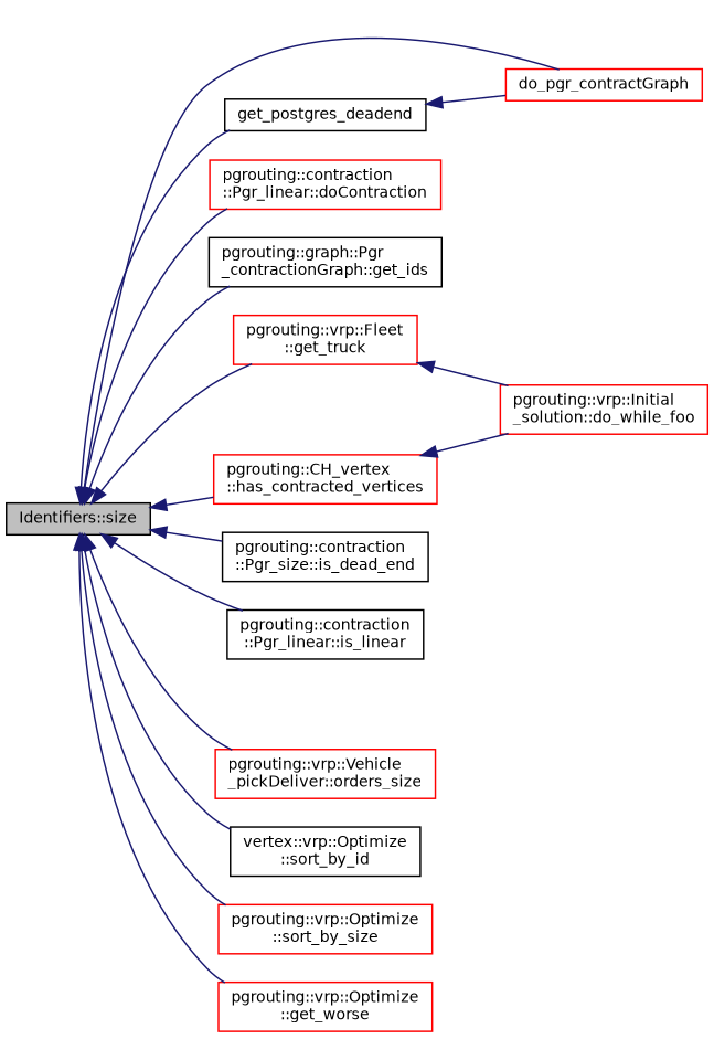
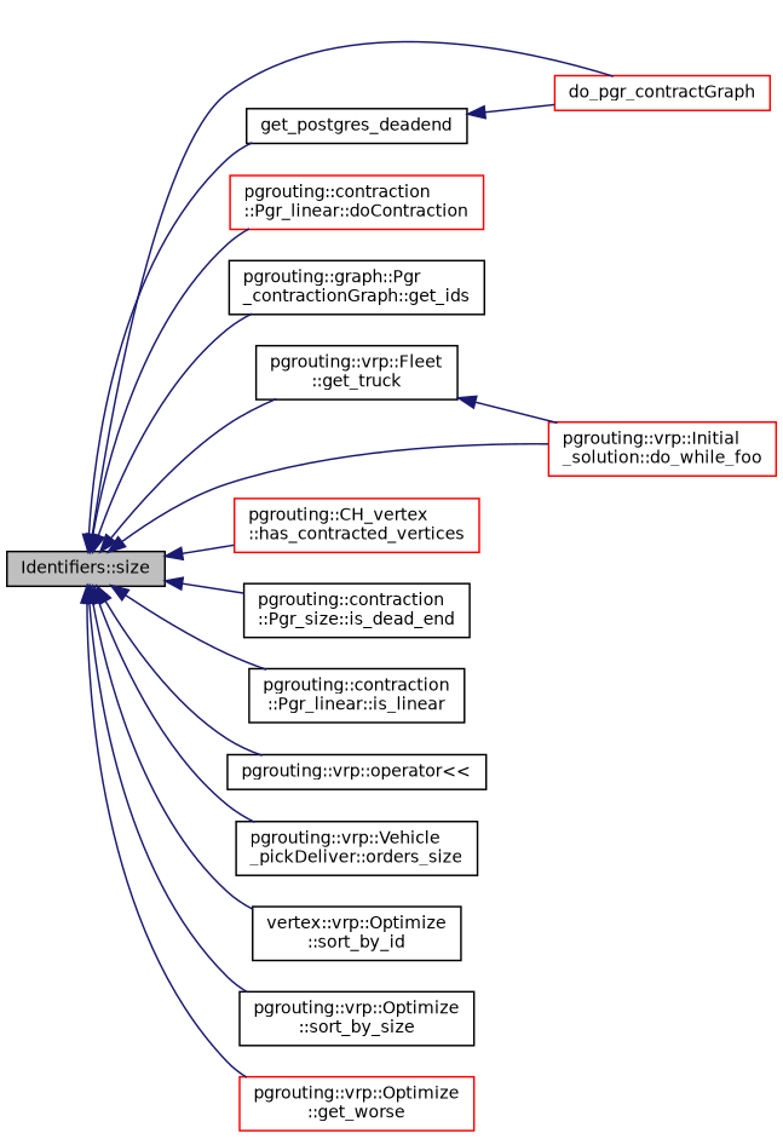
  digraph {
    rankdir=LR
    node [color=red fillcolor=white fontname=Helvetica fontsize=10 shape=record style=filled]
    edge [color=midnightblue dir=back fontname=Helvetica fontsize=10 labelfontname=Helvetica labelfontsize=10 style=solid]
    n1 [color=black fillcolor=grey75 fontcolor=black height=0.2 label="Identifiers::size" width=0.4]
    n2 [height=0.2 label=do_pgr_contractGraph width=0.4]
    n3 [height=0.2 label="pgrouting::vrp::Initial\l_solution::do_while_foo" width=0.4]
    n4 [height=0.2 label="pgrouting::contraction\l::Pgr_linear::doContraction" width=0.4]
    n5 [color=black height=0.2 label="pgrouting::graph::Pgr\l_contractionGraph::get_ids" width=0.4]
    n6 [color=black height=0.2 label=get_postgres_deadend width=0.4]
-   n7 [height=0.2 label="pgrouting::vrp::Fleet\l::get_truck" width=0.4]
+   n7 [color=black height=0.2 label="pgrouting::vrp::Fleet\l::get_truck" width=0.4]
    n8 [height=0.2 label="pgrouting::CH_vertex\l::has_contracted_vertices" width=0.4]
    n9 [color=black height=0.2 label="pgrouting::contraction\l::Pgr_size::is_dead_end" width=0.4]
    n10 [color=black height=0.2 label="pgrouting::contraction\l::Pgr_linear::is_linear" width=0.4]
-   n12 [height=0.2 label="pgrouting::vrp::Vehicle\l_pickDeliver::orders_size" width=0.4]
+   n11 [color=black height=0.2 label="pgrouting::vrp::operator\<\<" width=0.4]
+   n12 [color=black height=0.2 label="pgrouting::vrp::Vehicle\l_pickDeliver::orders_size" width=0.4]
    n13 [color=black height=0.2 label="vertex::vrp::Optimize\l::sort_by_id" width=0.4]
-   n14 [height=0.2 label="pgrouting::vrp::Optimize\l::sort_by_size" width=0.4]
+   n14 [color=black height=0.2 label="pgrouting::vrp::Optimize\l::sort_by_size" width=0.4]
    n15 [height=0.2 label="pgrouting::vrp::Optimize\l::get_worse" width=0.4]
    n1 -> n2
-   n8 -> n3
+   n1 -> n3
    n1 -> n4
    n1 -> n5
    n1 -> n6
    n1 -> n7
    n1 -> n8
    n1 -> n9
    n1 -> n10
+   n1 -> n11
    n1 -> n12
    n1 -> n13
    n1 -> n14
    n1 -> n15
    n6 -> n2
    n7 -> n3
  }
